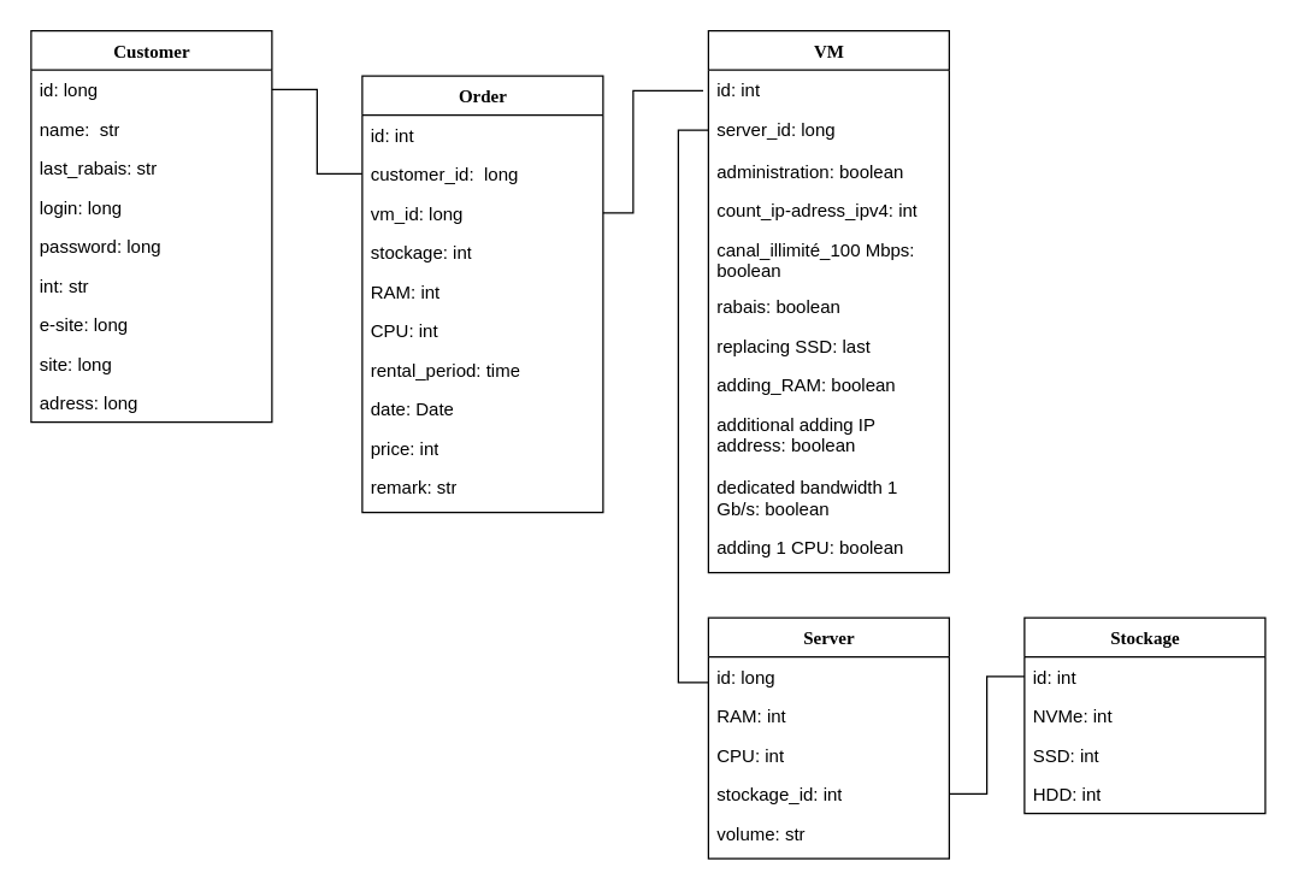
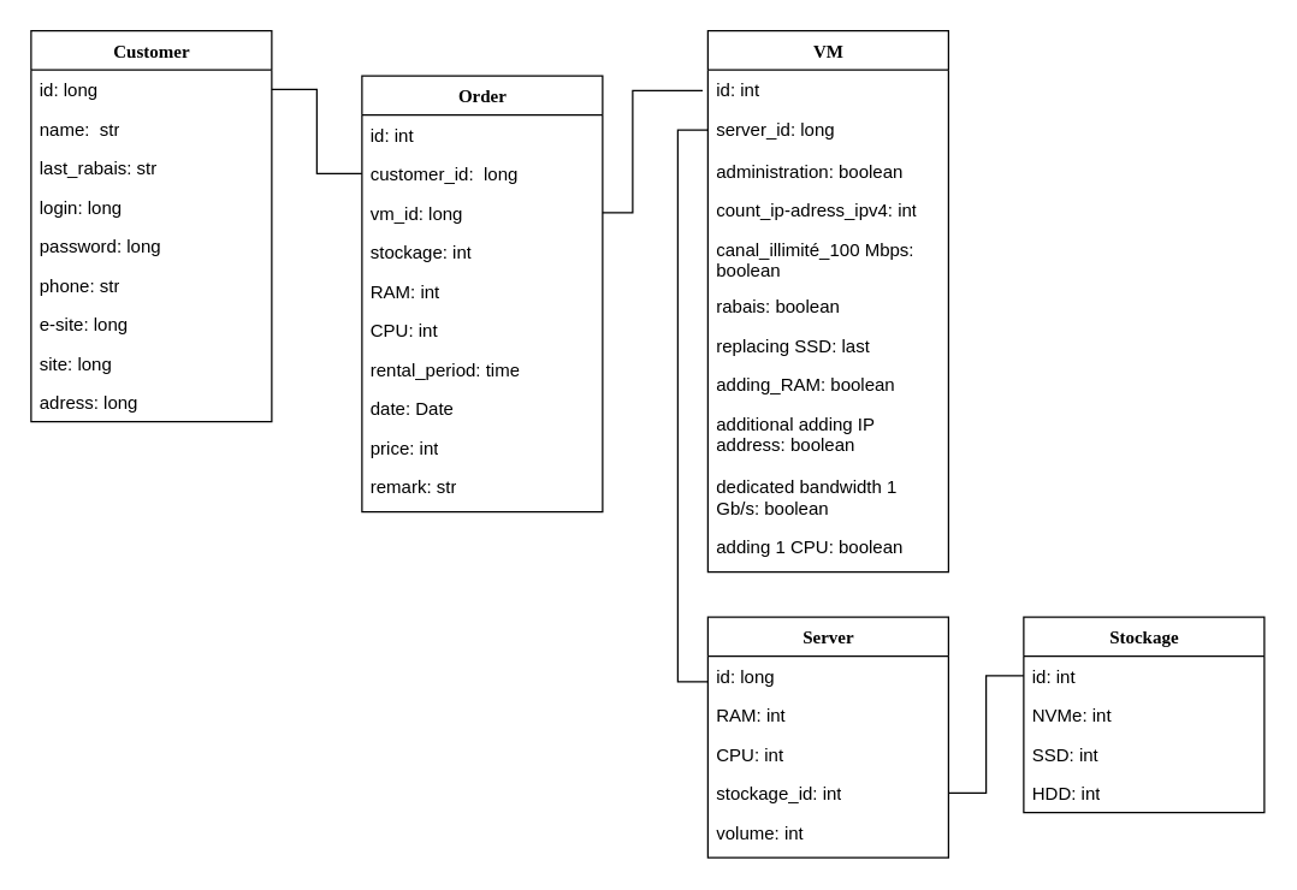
  <mxCell id="0" />
  <mxCell id="1" parent="0" />
  <mxCell id="2" value="Order" style="swimlane;html=1;fontStyle=1;align=center;verticalAlign=top;childLayout=stackLayout;horizontal=1;startSize=26;horizontalStack=0;resizeParent=1;resizeLast=0;collapsible=1;marginBottom=0;swimlaneFillColor=#ffffff;rounded=0;shadow=0;comic=0;labelBackgroundColor=none;strokeWidth=1;fillColor=none;fontFamily=Verdana;fontSize=12" parent="1" vertex="1"><mxGeometry x="240" y="50" width="160" height="290" as="geometry" /></mxCell>
  <mxCell id="3" value="id: int" style="text;html=1;strokeColor=none;fillColor=none;align=left;verticalAlign=top;spacingLeft=4;spacingRight=4;whiteSpace=wrap;overflow=hidden;rotatable=0;points=[[0,0.5],[1,0.5]];portConstraint=eastwest;" parent="2" vertex="1"><mxGeometry y="26" width="160" height="26" as="geometry" /></mxCell>
  <mxCell id="4" value="customer_id:&amp;nbsp; long" style="text;html=1;strokeColor=none;fillColor=none;align=left;verticalAlign=top;spacingLeft=4;spacingRight=4;whiteSpace=wrap;overflow=hidden;rotatable=0;points=[[0,0.5],[1,0.5]];portConstraint=eastwest;" parent="2" vertex="1"><mxGeometry y="52" width="160" height="26" as="geometry" /></mxCell>
  <mxCell id="5" value="vm_id: long" style="text;html=1;strokeColor=none;fillColor=none;align=left;verticalAlign=top;spacingLeft=4;spacingRight=4;whiteSpace=wrap;overflow=hidden;rotatable=0;points=[[0,0.5],[1,0.5]];portConstraint=eastwest;" parent="2" vertex="1"><mxGeometry y="78" width="160" height="26" as="geometry" /></mxCell>
  <mxCell id="6" value="stockage: int" style="text;html=1;strokeColor=none;fillColor=none;align=left;verticalAlign=top;spacingLeft=4;spacingRight=4;whiteSpace=wrap;overflow=hidden;rotatable=0;points=[[0,0.5],[1,0.5]];portConstraint=eastwest;" parent="2" vertex="1"><mxGeometry y="104" width="160" height="26" as="geometry" /></mxCell>
  <mxCell id="7" value="RAM: int" style="text;html=1;strokeColor=none;fillColor=none;align=left;verticalAlign=top;spacingLeft=4;spacingRight=4;whiteSpace=wrap;overflow=hidden;rotatable=0;points=[[0,0.5],[1,0.5]];portConstraint=eastwest;" parent="2" vertex="1"><mxGeometry y="130" width="160" height="26" as="geometry" /></mxCell>
  <mxCell id="8" value="CPU: int" style="text;html=1;strokeColor=none;fillColor=none;align=left;verticalAlign=top;spacingLeft=4;spacingRight=4;whiteSpace=wrap;overflow=hidden;rotatable=0;points=[[0,0.5],[1,0.5]];portConstraint=eastwest;" parent="2" vertex="1"><mxGeometry y="156" width="160" height="26" as="geometry" /></mxCell>
  <mxCell id="9" value="rental_period: time" style="text;html=1;strokeColor=none;fillColor=none;align=left;verticalAlign=top;spacingLeft=4;spacingRight=4;whiteSpace=wrap;overflow=hidden;rotatable=0;points=[[0,0.5],[1,0.5]];portConstraint=eastwest;" parent="2" vertex="1"><mxGeometry y="182" width="160" height="26" as="geometry" /></mxCell>
  <mxCell id="10" value="date: Date" style="text;html=1;strokeColor=none;fillColor=none;align=left;verticalAlign=top;spacingLeft=4;spacingRight=4;whiteSpace=wrap;overflow=hidden;rotatable=0;points=[[0,0.5],[1,0.5]];portConstraint=eastwest;" parent="2" vertex="1"><mxGeometry y="208" width="160" height="26" as="geometry" /></mxCell>
  <mxCell id="11" value="price: int" style="text;html=1;strokeColor=none;fillColor=none;align=left;verticalAlign=top;spacingLeft=4;spacingRight=4;whiteSpace=wrap;overflow=hidden;rotatable=0;points=[[0,0.5],[1,0.5]];portConstraint=eastwest;" parent="2" vertex="1"><mxGeometry y="234" width="160" height="26" as="geometry" /></mxCell>
  <mxCell id="12" value="remark: str" style="text;html=1;strokeColor=none;fillColor=none;align=left;verticalAlign=top;spacingLeft=4;spacingRight=4;whiteSpace=wrap;overflow=hidden;rotatable=0;points=[[0,0.5],[1,0.5]];portConstraint=eastwest;" vertex="1" parent="2"><mxGeometry y="260" width="160" height="26" as="geometry" /></mxCell>
  <mxCell id="13" value="Customer" style="swimlane;html=1;fontStyle=1;align=center;verticalAlign=top;childLayout=stackLayout;horizontal=1;startSize=26;horizontalStack=0;resizeParent=1;resizeLast=0;collapsible=1;marginBottom=0;swimlaneFillColor=#ffffff;rounded=0;shadow=0;comic=0;labelBackgroundColor=none;strokeWidth=1;fillColor=none;fontFamily=Verdana;fontSize=12" parent="1" vertex="1"><mxGeometry y="20" width="160" height="260" as="geometry" x="20" /></mxCell>
  <mxCell id="14" value="id: long" style="text;html=1;strokeColor=none;fillColor=none;align=left;verticalAlign=top;spacingLeft=4;spacingRight=4;whiteSpace=wrap;overflow=hidden;rotatable=0;points=[[0,0.5],[1,0.5]];portConstraint=eastwest;" parent="13" vertex="1"><mxGeometry y="26" width="160" height="26" as="geometry" /></mxCell>
  <mxCell id="15" value="name:&amp;nbsp; str" style="text;html=1;strokeColor=none;fillColor=none;align=left;verticalAlign=top;spacingLeft=4;spacingRight=4;whiteSpace=wrap;overflow=hidden;rotatable=0;points=[[0,0.5],[1,0.5]];portConstraint=eastwest;" parent="13" vertex="1"><mxGeometry y="52" width="160" height="26" as="geometry" /></mxCell>
  <mxCell id="16" value="last_rabais: str" style="text;html=1;strokeColor=none;fillColor=none;align=left;verticalAlign=top;spacingLeft=4;spacingRight=4;whiteSpace=wrap;overflow=hidden;rotatable=0;points=[[0,0.5],[1,0.5]];portConstraint=eastwest;" parent="13" vertex="1"><mxGeometry y="78" width="160" height="26" as="geometry" /></mxCell>
  <mxCell id="17" value="login: long" style="text;html=1;strokeColor=none;fillColor=none;align=left;verticalAlign=top;spacingLeft=4;spacingRight=4;whiteSpace=wrap;overflow=hidden;rotatable=0;points=[[0,0.5],[1,0.5]];portConstraint=eastwest;" parent="13" vertex="1"><mxGeometry y="104" width="160" height="26" as="geometry" /></mxCell>
  <mxCell id="18" value="password: long" style="text;html=1;strokeColor=none;fillColor=none;align=left;verticalAlign=top;spacingLeft=4;spacingRight=4;whiteSpace=wrap;overflow=hidden;rotatable=0;points=[[0,0.5],[1,0.5]];portConstraint=eastwest;" parent="13" vertex="1"><mxGeometry y="130" width="160" height="26" as="geometry" /></mxCell>
- <mxCell id="19" value="int: str" style="text;html=1;strokeColor=none;fillColor=none;align=left;verticalAlign=top;spacingLeft=4;spacingRight=4;whiteSpace=wrap;overflow=hidden;rotatable=0;points=[[0,0.5],[1,0.5]];portConstraint=eastwest;" parent="13" vertex="1"><mxGeometry y="156" width="160" height="26" as="geometry" /></mxCell>
+ <mxCell id="19" value="phone: str" style="text;html=1;strokeColor=none;fillColor=none;align=left;verticalAlign=top;spacingLeft=4;spacingRight=4;whiteSpace=wrap;overflow=hidden;rotatable=0;points=[[0,0.5],[1,0.5]];portConstraint=eastwest;" parent="13" vertex="1"><mxGeometry y="156" width="160" height="26" as="geometry" /></mxCell>
  <mxCell id="20" value="e-site: long" style="text;html=1;strokeColor=none;fillColor=none;align=left;verticalAlign=top;spacingLeft=4;spacingRight=4;whiteSpace=wrap;overflow=hidden;rotatable=0;points=[[0,0.5],[1,0.5]];portConstraint=eastwest;" parent="13" vertex="1"><mxGeometry y="182" width="160" height="26" as="geometry" /></mxCell>
  <mxCell id="21" value="site: long" style="text;html=1;strokeColor=none;fillColor=none;align=left;verticalAlign=top;spacingLeft=4;spacingRight=4;whiteSpace=wrap;overflow=hidden;rotatable=0;points=[[0,0.5],[1,0.5]];portConstraint=eastwest;" parent="13" vertex="1"><mxGeometry y="208" width="160" height="26" as="geometry" /></mxCell>
  <mxCell id="22" value="adress: long" style="text;html=1;strokeColor=none;fillColor=none;align=left;verticalAlign=top;spacingLeft=4;spacingRight=4;whiteSpace=wrap;overflow=hidden;rotatable=0;points=[[0,0.5],[1,0.5]];portConstraint=eastwest;" parent="13" vertex="1"><mxGeometry y="234" width="160" height="26" as="geometry" /></mxCell>
  <mxCell id="23" value="" style="endArrow=none;html=1;edgeStyle=orthogonalEdgeStyle;rounded=0;exitX=1;exitY=0.5;exitDx=0;exitDy=0;entryX=0;entryY=0.5;entryDx=0;entryDy=0;" parent="1" source="14" target="4" edge="1"><mxGeometry relative="1" as="geometry"><mxPoint x="350" y="370" as="sourcePoint" /><mxPoint x="510" y="370" as="targetPoint" /></mxGeometry></mxCell>
  <mxCell id="24" value="Stockage" style="swimlane;html=1;fontStyle=1;align=center;verticalAlign=top;childLayout=stackLayout;horizontal=1;startSize=26;horizontalStack=0;resizeParent=1;resizeLast=0;collapsible=1;marginBottom=0;swimlaneFillColor=#ffffff;rounded=0;shadow=0;comic=0;labelBackgroundColor=none;strokeWidth=1;fillColor=none;fontFamily=Verdana;fontSize=12" parent="1" vertex="1"><mxGeometry x="680" y="410" width="160" height="130" as="geometry" /></mxCell>
  <mxCell id="25" value="id: int" style="text;html=1;strokeColor=none;fillColor=none;align=left;verticalAlign=top;spacingLeft=4;spacingRight=4;whiteSpace=wrap;overflow=hidden;rotatable=0;points=[[0,0.5],[1,0.5]];portConstraint=eastwest;" parent="24" vertex="1"><mxGeometry y="26" width="160" height="26" as="geometry" /></mxCell>
  <mxCell id="26" value="NVMe: int" style="text;html=1;strokeColor=none;fillColor=none;align=left;verticalAlign=top;spacingLeft=4;spacingRight=4;whiteSpace=wrap;overflow=hidden;rotatable=0;points=[[0,0.5],[1,0.5]];portConstraint=eastwest;" parent="24" vertex="1"><mxGeometry y="52" width="160" height="26" as="geometry" /></mxCell>
  <mxCell id="27" value="SSD: int" style="text;html=1;strokeColor=none;fillColor=none;align=left;verticalAlign=top;spacingLeft=4;spacingRight=4;whiteSpace=wrap;overflow=hidden;rotatable=0;points=[[0,0.5],[1,0.5]];portConstraint=eastwest;" parent="24" vertex="1"><mxGeometry y="78" width="160" height="26" as="geometry" /></mxCell>
  <mxCell id="28" value="HDD: int" style="text;html=1;strokeColor=none;fillColor=none;align=left;verticalAlign=top;spacingLeft=4;spacingRight=4;whiteSpace=wrap;overflow=hidden;rotatable=0;points=[[0,0.5],[1,0.5]];portConstraint=eastwest;" parent="24" vertex="1"><mxGeometry y="104" width="160" height="26" as="geometry" /></mxCell>
  <mxCell id="29" value="VM" style="swimlane;html=1;fontStyle=1;align=center;verticalAlign=top;childLayout=stackLayout;horizontal=1;startSize=26;horizontalStack=0;resizeParent=1;resizeLast=0;collapsible=1;marginBottom=0;swimlaneFillColor=#ffffff;rounded=0;shadow=0;comic=0;labelBackgroundColor=none;strokeWidth=1;fillColor=none;fontFamily=Verdana;fontSize=12" parent="1" vertex="1"><mxGeometry x="470" y="20" width="160" height="360" as="geometry" /></mxCell>
  <mxCell id="30" value="id: int" style="text;html=1;strokeColor=none;fillColor=none;align=left;verticalAlign=top;spacingLeft=4;spacingRight=4;whiteSpace=wrap;overflow=hidden;rotatable=0;points=[[0,0.5],[1,0.5]];portConstraint=eastwest;" parent="29" vertex="1"><mxGeometry y="26" width="160" height="26" as="geometry" /></mxCell>
  <mxCell id="31" value="server_id: long" style="text;html=1;strokeColor=none;fillColor=none;align=left;verticalAlign=top;spacingLeft=4;spacingRight=4;whiteSpace=wrap;overflow=hidden;rotatable=0;points=[[0,0.5],[1,0.5]];portConstraint=eastwest;" parent="29" vertex="1"><mxGeometry y="52" width="160" height="28" as="geometry" /></mxCell>
  <mxCell id="32" value="administration: boolean" style="text;html=1;strokeColor=none;fillColor=none;align=left;verticalAlign=top;spacingLeft=4;spacingRight=4;whiteSpace=wrap;overflow=hidden;rotatable=0;points=[[0,0.5],[1,0.5]];portConstraint=eastwest;" parent="29" vertex="1"><mxGeometry y="80" width="160" height="26" as="geometry" /></mxCell>
  <mxCell id="33" value="count_ip-adress_ipv4: int" style="text;html=1;strokeColor=none;fillColor=none;align=left;verticalAlign=top;spacingLeft=4;spacingRight=4;whiteSpace=wrap;overflow=hidden;rotatable=0;points=[[0,0.5],[1,0.5]];portConstraint=eastwest;" parent="29" vertex="1"><mxGeometry y="106" width="160" height="26" as="geometry" /></mxCell>
  <mxCell id="34" value="canal_illimité_100 Mbps: boolean" style="text;html=1;strokeColor=none;fillColor=none;align=left;verticalAlign=top;spacingLeft=4;spacingRight=4;whiteSpace=wrap;overflow=hidden;rotatable=0;points=[[0,0.5],[1,0.5]];portConstraint=eastwest;" parent="29" vertex="1"><mxGeometry y="132" width="160" height="38" as="geometry" /></mxCell>
  <mxCell id="35" value="rabais: boolean" style="text;html=1;strokeColor=none;fillColor=none;align=left;verticalAlign=top;spacingLeft=4;spacingRight=4;whiteSpace=wrap;overflow=hidden;rotatable=0;points=[[0,0.5],[1,0.5]];portConstraint=eastwest;" parent="29" vertex="1"><mxGeometry y="170" width="160" height="26" as="geometry" /></mxCell>
  <mxCell id="36" value="replacing SSD: last" style="text;html=1;strokeColor=none;fillColor=none;align=left;verticalAlign=top;spacingLeft=4;spacingRight=4;whiteSpace=wrap;overflow=hidden;rotatable=0;points=[[0,0.5],[1,0.5]];portConstraint=eastwest;" parent="29" vertex="1"><mxGeometry y="196" width="160" height="26" as="geometry" /></mxCell>
  <mxCell id="37" value="adding_RAM: boolean" style="text;html=1;strokeColor=none;fillColor=none;align=left;verticalAlign=top;spacingLeft=4;spacingRight=4;whiteSpace=wrap;overflow=hidden;rotatable=0;points=[[0,0.5],[1,0.5]];portConstraint=eastwest;" parent="29" vertex="1"><mxGeometry y="222" width="160" height="26" as="geometry" /></mxCell>
  <mxCell id="38" value="additional adding IP address: boolean" style="text;html=1;strokeColor=none;fillColor=none;align=left;verticalAlign=top;spacingLeft=4;spacingRight=4;whiteSpace=wrap;overflow=hidden;rotatable=0;points=[[0,0.5],[1,0.5]];portConstraint=eastwest;" parent="29" vertex="1"><mxGeometry y="248" width="160" height="42" as="geometry" /></mxCell>
  <mxCell id="39" value="dedicated bandwidth 1 Gb/s: boolean" style="text;html=1;strokeColor=none;fillColor=none;align=left;verticalAlign=top;spacingLeft=4;spacingRight=4;whiteSpace=wrap;overflow=hidden;rotatable=0;points=[[0,0.5],[1,0.5]];portConstraint=eastwest;" parent="29" vertex="1"><mxGeometry y="290" width="160" height="40" as="geometry" /></mxCell>
  <mxCell id="40" value="adding 1 CPU: boolean" style="text;html=1;strokeColor=none;fillColor=none;align=left;verticalAlign=top;spacingLeft=4;spacingRight=4;whiteSpace=wrap;overflow=hidden;rotatable=0;points=[[0,0.5],[1,0.5]];portConstraint=eastwest;" parent="29" vertex="1"><mxGeometry y="330" width="160" height="26" as="geometry" /></mxCell>
  <mxCell id="41" value="Server" style="swimlane;html=1;fontStyle=1;align=center;verticalAlign=top;childLayout=stackLayout;horizontal=1;startSize=26;horizontalStack=0;resizeParent=1;resizeLast=0;collapsible=1;marginBottom=0;swimlaneFillColor=#ffffff;rounded=0;shadow=0;comic=0;labelBackgroundColor=none;strokeWidth=1;fillColor=none;fontFamily=Verdana;fontSize=12" parent="1" vertex="1"><mxGeometry x="470" y="410" width="160" height="160" as="geometry" /></mxCell>
  <mxCell id="42" value="id: long" style="text;html=1;strokeColor=none;fillColor=none;align=left;verticalAlign=top;spacingLeft=4;spacingRight=4;whiteSpace=wrap;overflow=hidden;rotatable=0;points=[[0,0.5],[1,0.5]];portConstraint=eastwest;" parent="41" vertex="1"><mxGeometry y="26" width="160" height="26" as="geometry" /></mxCell>
  <mxCell id="43" value="RAM: int" style="text;html=1;strokeColor=none;fillColor=none;align=left;verticalAlign=top;spacingLeft=4;spacingRight=4;whiteSpace=wrap;overflow=hidden;rotatable=0;points=[[0,0.5],[1,0.5]];portConstraint=eastwest;" parent="41" vertex="1"><mxGeometry y="52" width="160" height="26" as="geometry" /></mxCell>
  <mxCell id="44" value="CPU: int" style="text;html=1;strokeColor=none;fillColor=none;align=left;verticalAlign=top;spacingLeft=4;spacingRight=4;whiteSpace=wrap;overflow=hidden;rotatable=0;points=[[0,0.5],[1,0.5]];portConstraint=eastwest;" parent="41" vertex="1"><mxGeometry y="78" width="160" height="26" as="geometry" /></mxCell>
  <mxCell id="45" value="stockage_id: int" style="text;html=1;strokeColor=none;fillColor=none;align=left;verticalAlign=top;spacingLeft=4;spacingRight=4;whiteSpace=wrap;overflow=hidden;rotatable=0;points=[[0,0.5],[1,0.5]];portConstraint=eastwest;" parent="41" vertex="1"><mxGeometry y="104" width="160" height="26" as="geometry" /></mxCell>
- <mxCell id="46" value="volume: str" style="text;html=1;strokeColor=none;fillColor=none;align=left;verticalAlign=top;spacingLeft=4;spacingRight=4;whiteSpace=wrap;overflow=hidden;rotatable=0;points=[[0,0.5],[1,0.5]];portConstraint=eastwest;" vertex="1" parent="41"><mxGeometry y="130" width="160" height="26" as="geometry" /></mxCell>
+ <mxCell id="46" value="volume: int" style="text;html=1;strokeColor=none;fillColor=none;align=left;verticalAlign=top;spacingLeft=4;spacingRight=4;whiteSpace=wrap;overflow=hidden;rotatable=0;points=[[0,0.5],[1,0.5]];portConstraint=eastwest;" vertex="1" parent="41"><mxGeometry y="130" width="160" height="26" as="geometry" /></mxCell>
  <mxCell id="47" value="" style="endArrow=none;html=1;edgeStyle=orthogonalEdgeStyle;rounded=0;entryX=-0.022;entryY=0.527;entryDx=0;entryDy=0;entryPerimeter=0;exitX=1;exitY=0.5;exitDx=0;exitDy=0;" parent="1" source="5" target="30" edge="1"><mxGeometry relative="1" as="geometry"><mxPoint x="280" y="260" as="sourcePoint" /><mxPoint x="440" y="260" as="targetPoint" /><Array as="points"><mxPoint x="420" y="141" /><mxPoint x="420" y="60" /></Array></mxGeometry></mxCell>
  <mxCell id="48" value="" style="endArrow=none;html=1;edgeStyle=orthogonalEdgeStyle;rounded=0;exitX=0;exitY=0.5;exitDx=0;exitDy=0;" parent="1" source="31" edge="1"><mxGeometry relative="1" as="geometry"><mxPoint x="650" y="86" as="sourcePoint" /><mxPoint x="470" y="453" as="targetPoint" /><Array as="points"><mxPoint x="450" y="86" /><mxPoint x="450" y="453" /></Array></mxGeometry></mxCell>
  <mxCell id="49" value="" style="endArrow=none;html=1;edgeStyle=orthogonalEdgeStyle;rounded=0;entryX=0;entryY=0.5;entryDx=0;entryDy=0;exitX=1;exitY=0.5;exitDx=0;exitDy=0;" parent="1" source="45" target="25" edge="1"><mxGeometry relative="1" as="geometry"><mxPoint x="280" y="360" as="sourcePoint" /><mxPoint x="440" y="360" as="targetPoint" /></mxGeometry></mxCell>
